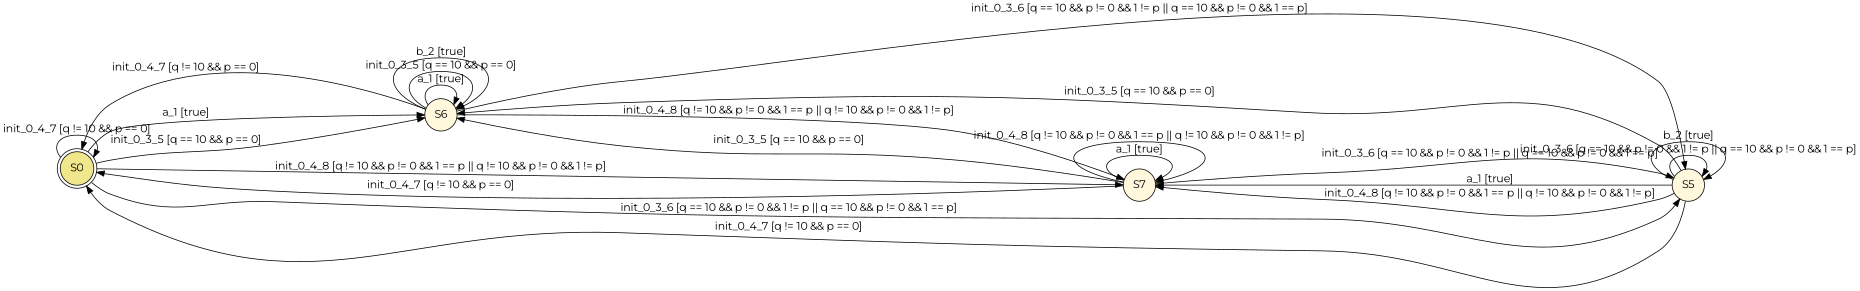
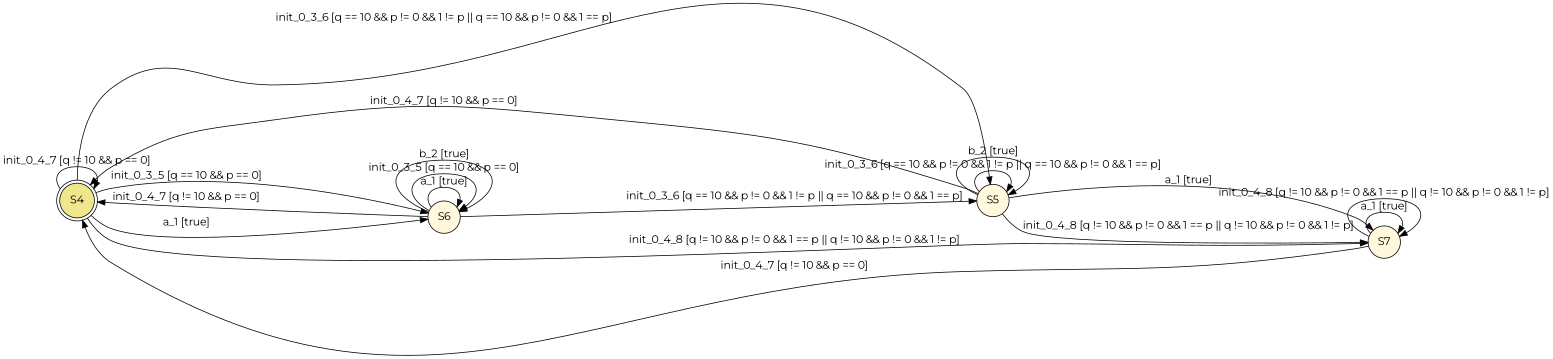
  digraph {
    fontname=Montserrat
    rankdir=LR
    node [fillcolor=cornsilk1 fontname=Montserrat shape=circle style=filled]
    edge [fontname=Montserrat]
-   S0 [fillcolor=khaki shape=doublecircle]
+   S0 [fillcolor=khaki shape=doublecircle label=S4]
    n2 [label=S6]
    n3 [label=S5]
    n4 [label=S7]
    S0 -> S0 [label="init_0_4_7 [q != 10 && p == 0]"]
    S0 -> n2 [label="a_1 [true]"]
    S0 -> n2 [label="init_0_3_5 [q == 10 && p == 0]"]
    S0 -> n3 [label="init_0_3_6 [q == 10 && p != 0 && 1 != p || q == 10 && p != 0 && 1 == p]"]
    S0 -> n4 [label="init_0_4_8 [q != 10 && p != 0 && 1 == p || q != 10 && p != 0 && 1 != p]"]
    n2 -> S0 [label="init_0_4_7 [q != 10 && p == 0]"]
    n2 -> n2 [label="a_1 [true]"]
    n2 -> n2 [label="init_0_3_5 [q == 10 && p == 0]"]
    n2 -> n2 [label="b_2 [true]"]
    n2 -> n3 [label="init_0_3_6 [q == 10 && p != 0 && 1 != p || q == 10 && p != 0 && 1 == p]"]
-   n2 -> n4 [label="init_0_4_8 [q != 10 && p != 0 && 1 == p || q != 10 && p != 0 && 1 != p]"]
    n3 -> S0 [label="init_0_4_7 [q != 10 && p == 0]"]
-   n3 -> n2 [label="init_0_3_5 [q == 10 && p == 0]"]
    n3 -> n3 [label="init_0_3_6 [q == 10 && p != 0 && 1 != p || q == 10 && p != 0 && 1 == p]"]
    n3 -> n3 [label="b_2 [true]"]
    n3 -> n4 [label="a_1 [true]"]
    n3 -> n4 [label="init_0_4_8 [q != 10 && p != 0 && 1 == p || q != 10 && p != 0 && 1 != p]"]
    n4 -> S0 [label="init_0_4_7 [q != 10 && p == 0]"]
-   n4 -> n2 [label="init_0_3_5 [q == 10 && p == 0]"]
-   n4 -> n3 [label="init_0_3_6 [q == 10 && p != 0 && 1 != p || q == 10 && p != 0 && 1 == p]"]
    n4 -> n4 [label="a_1 [true]"]
    n4 -> n4 [label="init_0_4_8 [q != 10 && p != 0 && 1 == p || q != 10 && p != 0 && 1 != p]"]
  }
